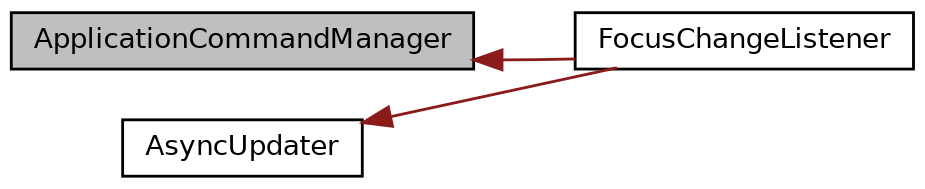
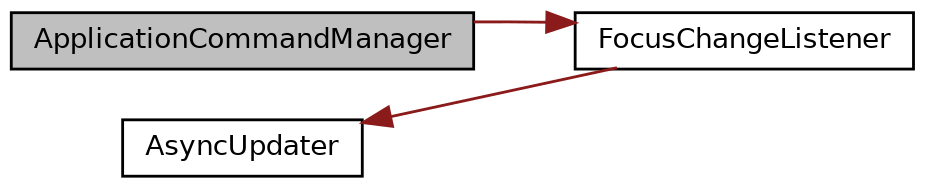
  digraph {
    rankdir=LR
    node [color=black fontname=Helvetica fontsize=10 shape=record]
    edge [color=firebrick4 dir=back fontname=Helvetica fontsize=10 labelfontname=Helvetica labelfontsize=10 style=solid]
    n1 [fillcolor=grey75 fontcolor=black height=0.2 label=ApplicationCommandManager style=filled width=0.4]
    n2 [height=0.2 label=AsyncUpdater width=0.4]
    n3 [height=0.2 label=FocusChangeListener width=0.4]
    n2 -> n3
-   n1 -> n3
+   n3 -> n1
  }
